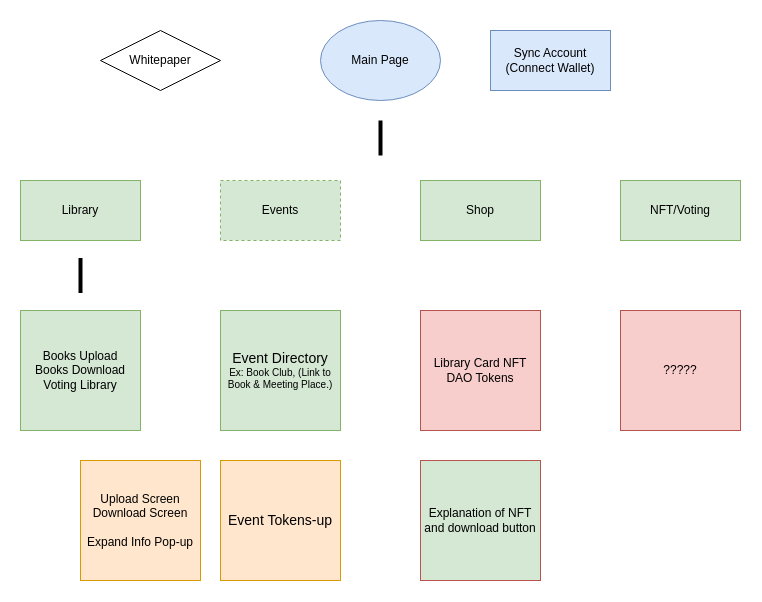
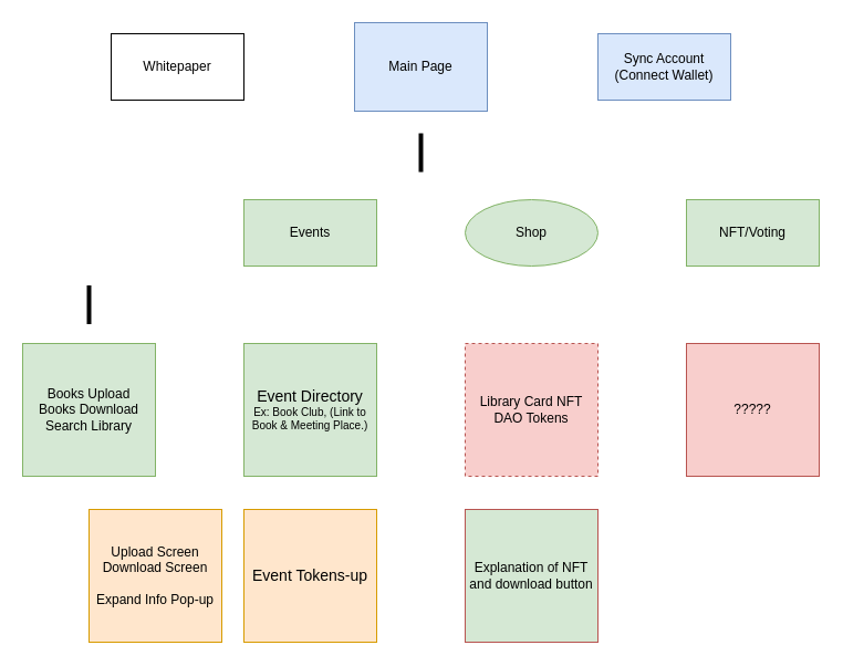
  <mxCell id="0" />
  <mxCell id="1" parent="0" />
- <mxCell id="2" value="Main Page" style="ellipse;whiteSpace=wrap;html=1;fillColor=#dae8fc;strokeColor=#6c8ebf;" vertex="1" parent="1"><mxGeometry x="320" y="20" width="120" height="80" as="geometry" /></mxCell>
- <mxCell id="3" value="Library" style="rounded=0;whiteSpace=wrap;html=1;fillColor=#d5e8d4;strokeColor=#82b366;" vertex="1" parent="1"><mxGeometry x="20" y="180" width="120" height="60" as="geometry" /></mxCell>
- <mxCell id="4" value="Shop" style="rounded=0;whiteSpace=wrap;html=1;fillColor=#d5e8d4;strokeColor=#82b366;" vertex="1" parent="1"><mxGeometry x="420" y="180" width="120" height="60" as="geometry" /></mxCell>
- <mxCell id="5" value="Events" style="rounded=0;whiteSpace=wrap;html=1;fillColor=#d5e8d4;strokeColor=#82b366;dashed=1;" vertex="1" parent="1"><mxGeometry x="220" y="180" width="120" height="60" as="geometry" /></mxCell>
+ <mxCell id="2" value="Main Page" style="whiteSpace=wrap;html=1;fillColor=#dae8fc;strokeColor=#6c8ebf;rounded=0;" vertex="1" parent="1"><mxGeometry x="320" y="20" width="120" height="80" as="geometry" /></mxCell>
+ <mxCell id="4" value="Shop" style="ellipse;whiteSpace=wrap;html=1;fillColor=#d5e8d4;strokeColor=#82b366;" vertex="1" parent="1"><mxGeometry x="420" y="180" width="120" height="60" as="geometry" /></mxCell>
+ <mxCell id="5" value="Events" style="rounded=0;whiteSpace=wrap;html=1;fillColor=#d5e8d4;strokeColor=#82b366;" vertex="1" parent="1"><mxGeometry x="220" y="180" width="120" height="60" as="geometry" /></mxCell>
  <mxCell id="6" value="NFT/Voting" style="rounded=0;whiteSpace=wrap;html=1;fillColor=#d5e8d4;strokeColor=#82b366;" vertex="1" parent="1"><mxGeometry x="620" y="180" width="120" height="60" as="geometry" /></mxCell>
  <mxCell id="7" value="" style="line;strokeWidth=4;html=1;perimeter=backbonePerimeter;points=[];outlineConnect=0;rotation=90;" vertex="1" parent="1"><mxGeometry x="362.5" y="132.5" width="35" height="10" as="geometry" /></mxCell>
  <mxCell id="8" value="" style="line;strokeWidth=4;html=1;perimeter=backbonePerimeter;points=[];outlineConnect=0;rotation=90;" vertex="1" parent="1"><mxGeometry x="62.5" y="270" width="35" height="10" as="geometry" /></mxCell>
- <mxCell id="9" value="Books Upload&lt;div style=&quot;text-align: justify;&quot;&gt;Books Download&lt;/div&gt;&lt;div style=&quot;&quot;&gt;Voting Library&lt;/div&gt;" style="whiteSpace=wrap;html=1;aspect=fixed;align=center;fillColor=#d5e8d4;strokeColor=#82b366;" vertex="1" parent="1"><mxGeometry x="20" y="310" width="120" height="120" as="geometry" /></mxCell>
+ <mxCell id="9" value="Books Upload&lt;div style=&quot;text-align: justify;&quot;&gt;Books Download&lt;/div&gt;&lt;div style=&quot;&quot;&gt;Search Library&lt;/div&gt;" style="whiteSpace=wrap;html=1;aspect=fixed;align=center;fillColor=#d5e8d4;strokeColor=#82b366;" vertex="1" parent="1"><mxGeometry x="20" y="310" width="120" height="120" as="geometry" /></mxCell>
  <mxCell id="10" value="&lt;font style=&quot;font-size: 14px;&quot;&gt;Event Directory&lt;/font&gt;&lt;div style=&quot;font-size: 10px;&quot;&gt;&lt;font style=&quot;font-size: 10px;&quot;&gt;Ex: Book Club, (&lt;/font&gt;&lt;font style=&quot;font-size: 10px;&quot;&gt;Link to Book &amp;amp; Meeting Place.)&lt;/font&gt;&lt;/div&gt;" style="whiteSpace=wrap;html=1;aspect=fixed;align=center;fillColor=#d5e8d4;strokeColor=#82b366;" vertex="1" parent="1"><mxGeometry x="220" y="310" width="120" height="120" as="geometry" /></mxCell>
- <mxCell id="11" value="Library Card NFT&lt;div&gt;DAO Tokens&lt;/div&gt;" style="whiteSpace=wrap;html=1;aspect=fixed;align=center;fillColor=#f8cecc;strokeColor=#b85450;" vertex="1" parent="1"><mxGeometry x="420" y="310" width="120" height="120" as="geometry" /></mxCell>
+ <mxCell id="11" value="Library Card NFT&lt;div&gt;DAO Tokens&lt;/div&gt;" style="whiteSpace=wrap;html=1;aspect=fixed;align=center;fillColor=#f8cecc;strokeColor=#b85450;dashed=1;" vertex="1" parent="1"><mxGeometry x="420" y="310" width="120" height="120" as="geometry" /></mxCell>
  <mxCell id="12" value="?????" style="whiteSpace=wrap;html=1;aspect=fixed;align=center;fillColor=#f8cecc;strokeColor=#b85450;" vertex="1" parent="1"><mxGeometry x="620" y="310" width="120" height="120" as="geometry" /></mxCell>
  <mxCell id="13" value="Upload Screen&lt;div&gt;Download Screen&lt;/div&gt;&lt;div&gt;&lt;br&gt;&lt;/div&gt;&lt;div&gt;Expand Info Pop-up&lt;/div&gt;" style="whiteSpace=wrap;html=1;aspect=fixed;align=center;fillColor=#ffe6cc;strokeColor=#d79b00;" vertex="1" parent="1"><mxGeometry x="80" y="460" width="120" height="120" as="geometry" /></mxCell>
- <mxCell id="14" value="Sync Account (Connect Wallet)" style="rounded=0;whiteSpace=wrap;html=1;fillColor=#dae8fc;strokeColor=#6c8ebf;" vertex="1" parent="1"><mxGeometry x="490" y="30" width="120" height="60" as="geometry" /></mxCell>
- <mxCell id="15" value="Whitepaper" style="rhombus;whiteSpace=wrap;html=1;" vertex="1" parent="1"><mxGeometry x="100" y="30" width="120" height="60" as="geometry" /></mxCell>
+ <mxCell id="14" value="Sync Account (Connect Wallet)" style="rounded=0;whiteSpace=wrap;html=1;fillColor=#dae8fc;strokeColor=#6c8ebf;" vertex="1" parent="1"><mxGeometry x="540" y="30" width="120" height="60" as="geometry" /></mxCell>
+ <mxCell id="15" value="Whitepaper" style="rounded=0;whiteSpace=wrap;html=1;" vertex="1" parent="1"><mxGeometry x="100" y="30" width="120" height="60" as="geometry" /></mxCell>
  <mxCell id="16" value="&lt;span style=&quot;font-size: 14px;&quot;&gt;Event Tokens-up&lt;/span&gt;" style="whiteSpace=wrap;html=1;aspect=fixed;align=center;fillColor=#ffe6cc;strokeColor=#d79b00;" vertex="1" parent="1"><mxGeometry x="220" y="460" width="120" height="120" as="geometry" /></mxCell>
  <mxCell id="17" value="Explanation of NFT and download button" style="whiteSpace=wrap;html=1;aspect=fixed;align=center;fillColor=#d5e8d4;strokeColor=#b85450;" vertex="1" parent="1"><mxGeometry x="420" y="460" width="120" height="120" as="geometry" /></mxCell>
